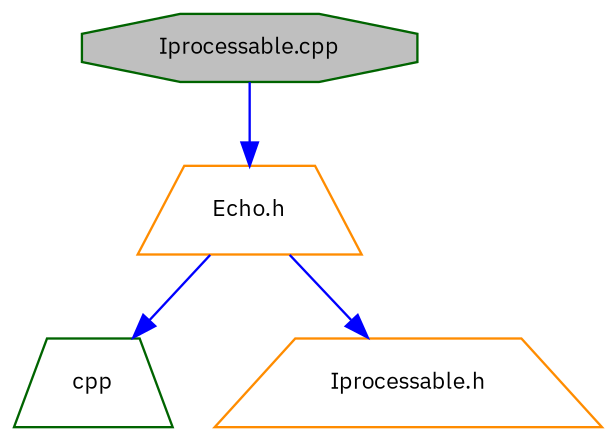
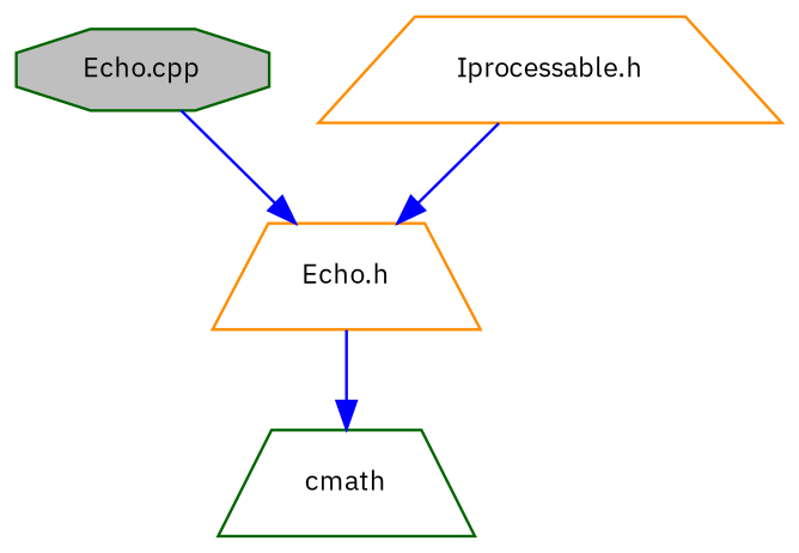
  digraph {
    fontname="IBM Plex Sans"
    node [color=darkgreen fillcolor=white fontname="IBM Plex Sans" fontsize=10 shape=trapezium style=filled]
    edge [color=blue fontname="IBM Plex Sans" fontsize=10 labelfontname=Helvetica labelfontsize=10 style=solid]
-   n1 [fillcolor=grey75 fontcolor=black height=0.2 label="Iprocessable.cpp" shape=octagon width=0.4]
+   n1 [fillcolor=grey75 fontcolor=black height=0.2 label="Echo.cpp" shape=octagon width=0.4]
    n2 [color=darkorange height=0.2 label="Echo.h" width=0.4]
-   n3 [height=0.2 label=cpp width=0.4]
+   n3 [height=0.2 label=cmath width=0.4]
    n4 [color=darkorange height=0.2 label="Iprocessable.h" width=0.4]
    n1 -> n2
    n2 -> n3
-   n2 -> n4
+   n4 -> n2
  }
